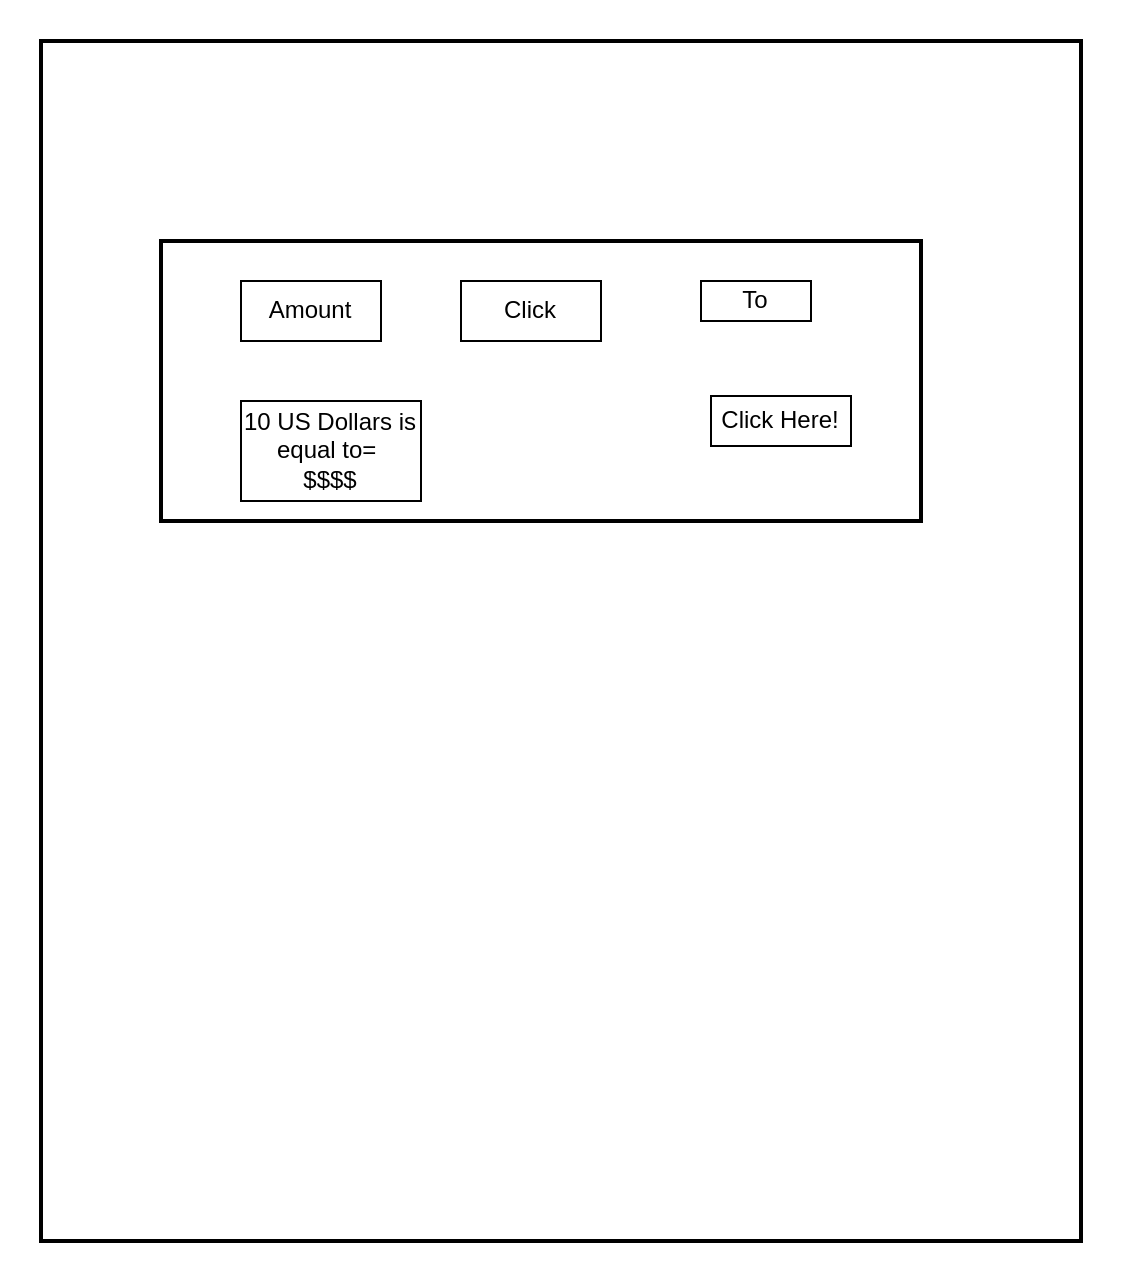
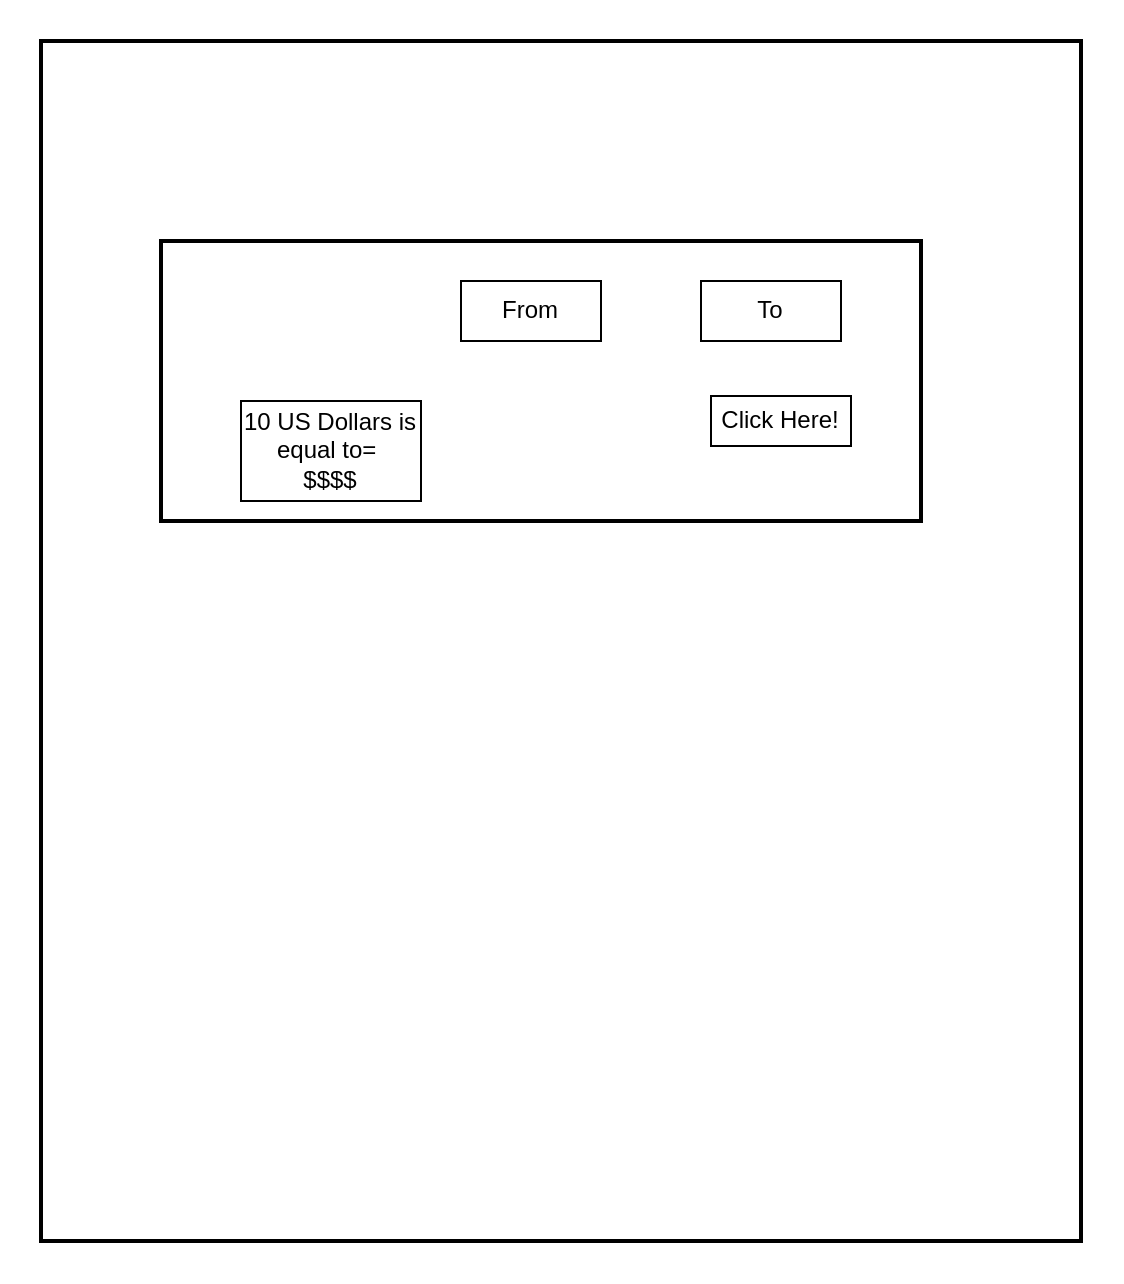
  <mxCell id="0" />
  <mxCell id="1" parent="0" />
  <mxCell id="2" value="" style="rounded=0;whiteSpace=wrap;html=1;strokeWidth=2;" parent="1" vertex="1"><mxGeometry x="20" y="20" width="520" height="600" as="geometry" /></mxCell>
  <mxCell id="3" value="" style="rounded=0;whiteSpace=wrap;html=1;strokeWidth=2;" parent="1" vertex="1"><mxGeometry x="80" y="120" width="380" height="140" as="geometry" /></mxCell>
- <mxCell id="4" value="Amount" style="rounded=0;whiteSpace=wrap;html=1;" vertex="1" parent="1"><mxGeometry x="120" y="140" width="70" height="30" as="geometry" /></mxCell>
- <mxCell id="5" value="Click" style="rounded=0;whiteSpace=wrap;html=1;" vertex="1" parent="1"><mxGeometry x="230" y="140" width="70" height="30" as="geometry" /></mxCell>
- <mxCell id="6" value="To" style="rounded=0;whiteSpace=wrap;html=1;" vertex="1" parent="1"><mxGeometry x="350" y="140" width="55" height="20" as="geometry" /></mxCell>
+ <mxCell id="5" value="From" style="rounded=0;whiteSpace=wrap;html=1;" vertex="1" parent="1"><mxGeometry x="230" y="140" width="70" height="30" as="geometry" /></mxCell>
+ <mxCell id="6" value="To" style="rounded=0;whiteSpace=wrap;html=1;" vertex="1" parent="1"><mxGeometry x="350" y="140" width="70" height="30" as="geometry" /></mxCell>
  <mxCell id="7" value="10 US Dollars is equal to=&amp;nbsp;&lt;br&gt;$$$$" style="rounded=0;whiteSpace=wrap;html=1;" vertex="1" parent="1"><mxGeometry x="120" y="200" width="90" height="50" as="geometry" /></mxCell>
  <mxCell id="8" value="Click Here!" style="rounded=0;whiteSpace=wrap;html=1;" vertex="1" parent="1"><mxGeometry x="355" y="197.5" width="70" height="25" as="geometry" /></mxCell>
